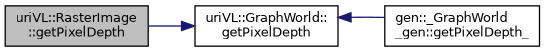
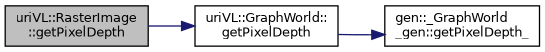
  digraph {
    rankdir=LR
    node [color=black fillcolor=white fontname=Helvetica fontsize=10 shape=record style=filled]
    edge [color=midnightblue fontname=Helvetica fontsize=10 labelfontname=Helvetica labelfontsize=10 style=solid]
    n1 [fillcolor=grey75 fontcolor=black height=0.2 label="uriVL::RasterImage\l::getPixelDepth" width=0.4]
    n2 [height=0.2 label="uriVL::GraphWorld::\lgetPixelDepth" width=0.4]
    n3 [height=0.2 label="gen::_GraphWorld\l_gen::getPixelDepth_" width=0.4]
    n1 -> n2
-   n3 -> n2
+   n2 -> n3
  }
